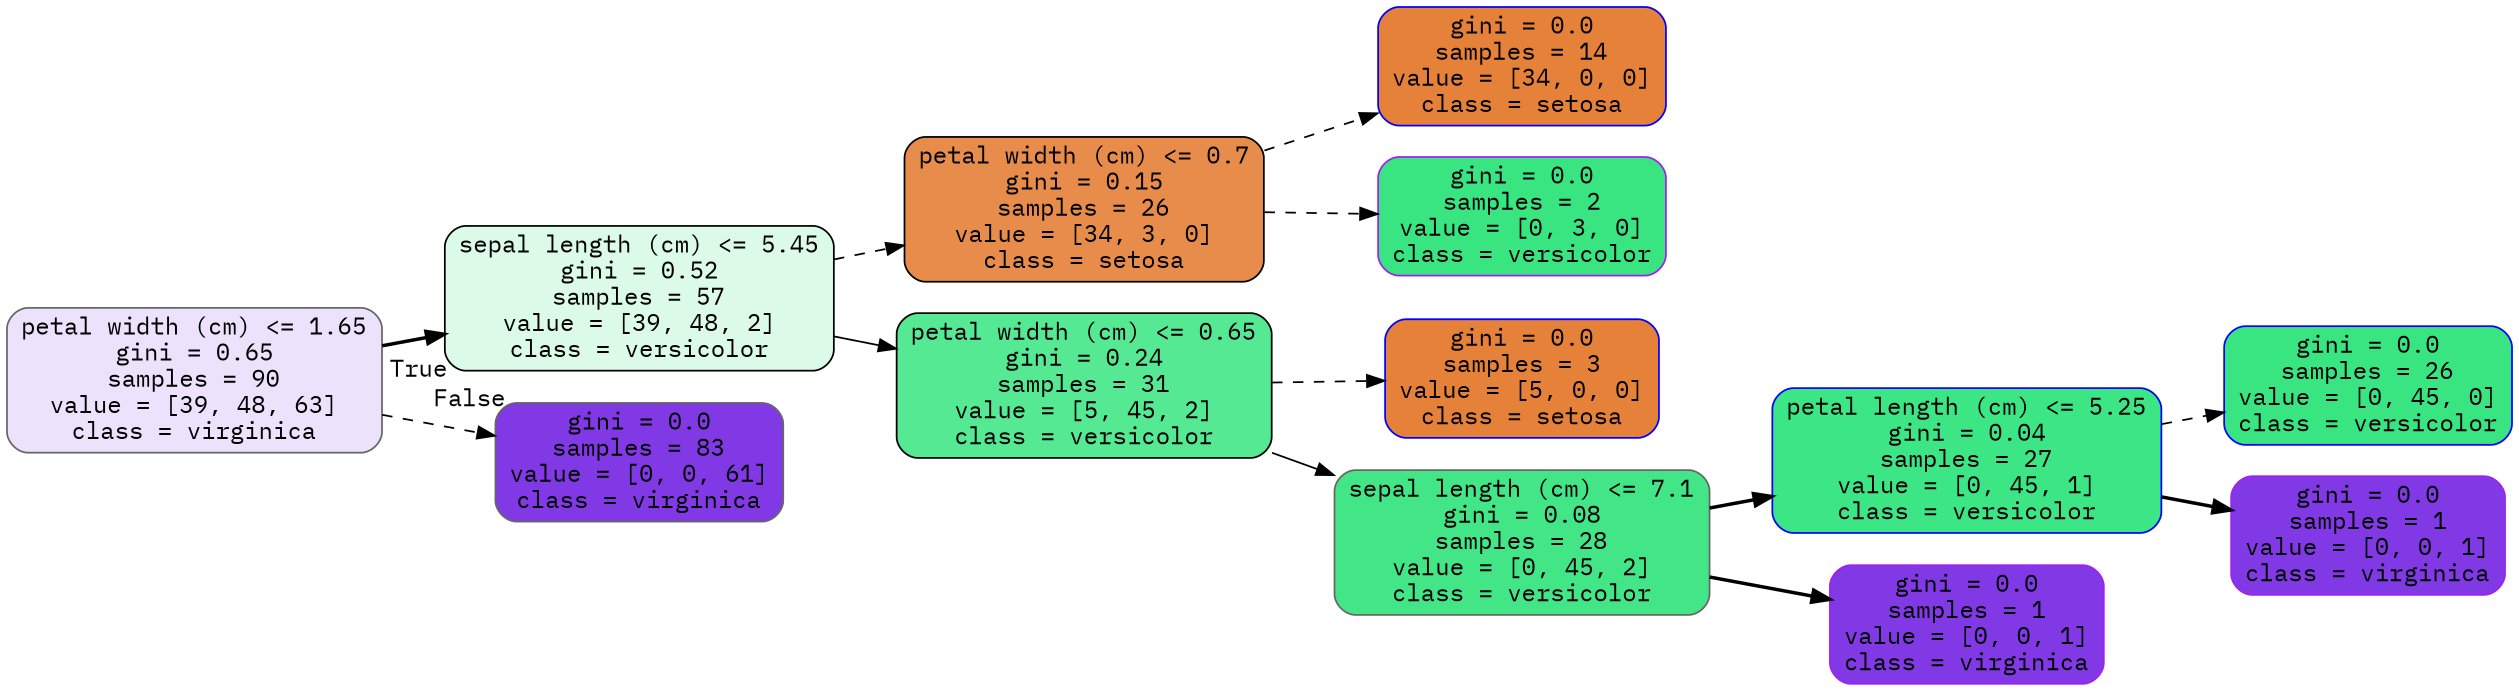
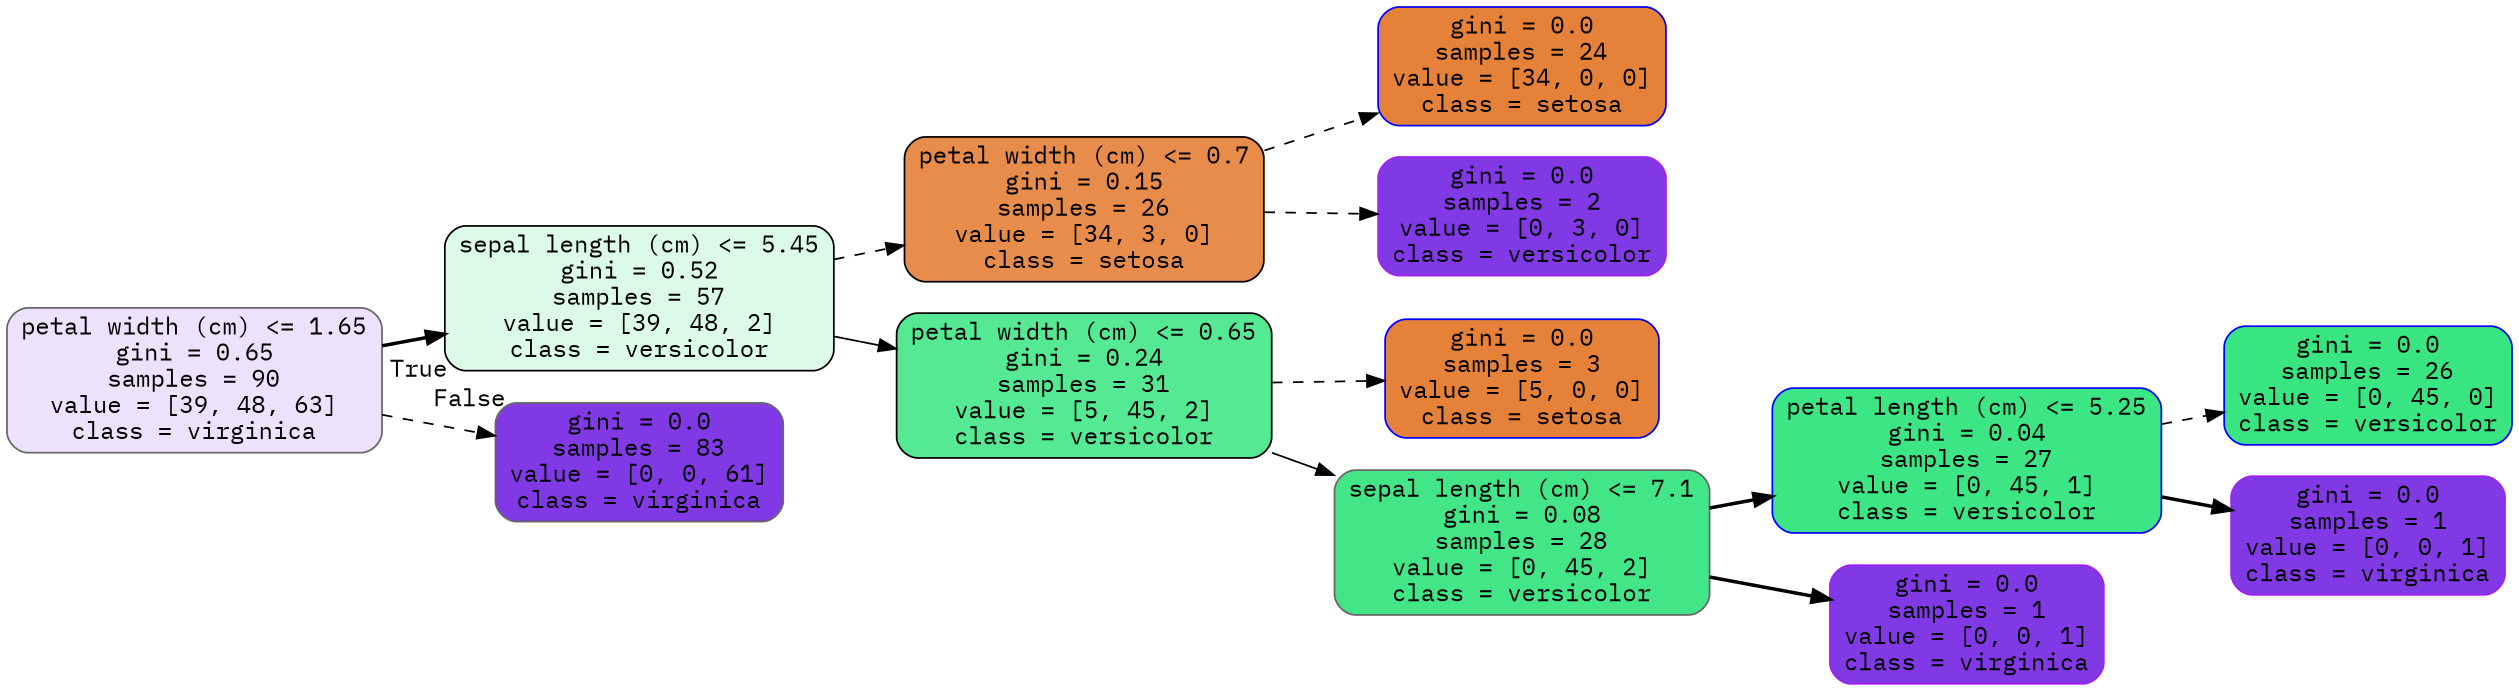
  digraph {
    fontname="IBM Plex Mono"
    rankdir=LR
    node [color=blue fillcolor="#8139e5" fontname="IBM Plex Mono" shape=box style="filled, rounded"]
    edge [fontname="IBM Plex Mono" style=dashed]
    n1 [color=gray40 fillcolor="#ece2fb" label="petal width (cm) <= 1.65\ngini = 0.65\nsamples = 90\nvalue = [39, 48, 63]\nclass = virginica"]
    n2 [color=black fillcolor="#dbfae8" label="sepal length (cm) <= 5.45\ngini = 0.52\nsamples = 57\nvalue = [39, 48, 2]\nclass = versicolor"]
    n3 [color=gray40 label="gini = 0.0\nsamples = 83\nvalue = [0, 0, 61]\nclass = virginica"]
    n4 [color=black fillcolor="#e78c4a" label="petal width (cm) <= 0.7\ngini = 0.15\nsamples = 26\nvalue = [34, 3, 0]\nclass = setosa"]
    n5 [color=black fillcolor="#56e994" label="petal width (cm) <= 0.65\ngini = 0.24\nsamples = 31\nvalue = [5, 45, 2]\nclass = versicolor"]
-   n6 [fillcolor="#e58139" label="gini = 0.0\nsamples = 14\nvalue = [34, 0, 0]\nclass = setosa"]
-   n7 [color=purple fillcolor="#39e581" label="gini = 0.0\nsamples = 2\nvalue = [0, 3, 0]\nclass = versicolor"]
+   n6 [fillcolor="#e58139" label="gini = 0.0\nsamples = 24\nvalue = [34, 0, 0]\nclass = setosa"]
+   n7 [color=purple label="gini = 0.0\nsamples = 2\nvalue = [0, 3, 0]\nclass = versicolor"]
    n8 [fillcolor="#e58139" label="gini = 0.0\nsamples = 3\nvalue = [5, 0, 0]\nclass = setosa"]
    n9 [color=gray40 fillcolor="#42e687" label="sepal length (cm) <= 7.1\ngini = 0.08\nsamples = 28\nvalue = [0, 45, 2]\nclass = versicolor"]
    n10 [fillcolor="#3de684" label="petal length (cm) <= 5.25\ngini = 0.04\nsamples = 27\nvalue = [0, 45, 1]\nclass = versicolor"]
    n11 [color=purple label="gini = 0.0\nsamples = 1\nvalue = [0, 0, 1]\nclass = virginica"]
    n12 [fillcolor="#39e581" label="gini = 0.0\nsamples = 26\nvalue = [0, 45, 0]\nclass = versicolor"]
    n13 [color=purple label="gini = 0.0\nsamples = 1\nvalue = [0, 0, 1]\nclass = virginica"]
    n1 -> n2 [headlabel=True labelangle=45 labeldistance=2.5 style=bold]
    n1 -> n3 [headlabel=False labelangle=-45 labeldistance=2.5]
    n2 -> n4
    n2 -> n5 [style=solid]
    n4 -> n6
    n4 -> n7
    n5 -> n8
    n5 -> n9 [style=solid]
    n9 -> n10 [style=bold]
    n9 -> n11 [style=bold]
    n10 -> n12
    n10 -> n13 [style=bold]
  }
